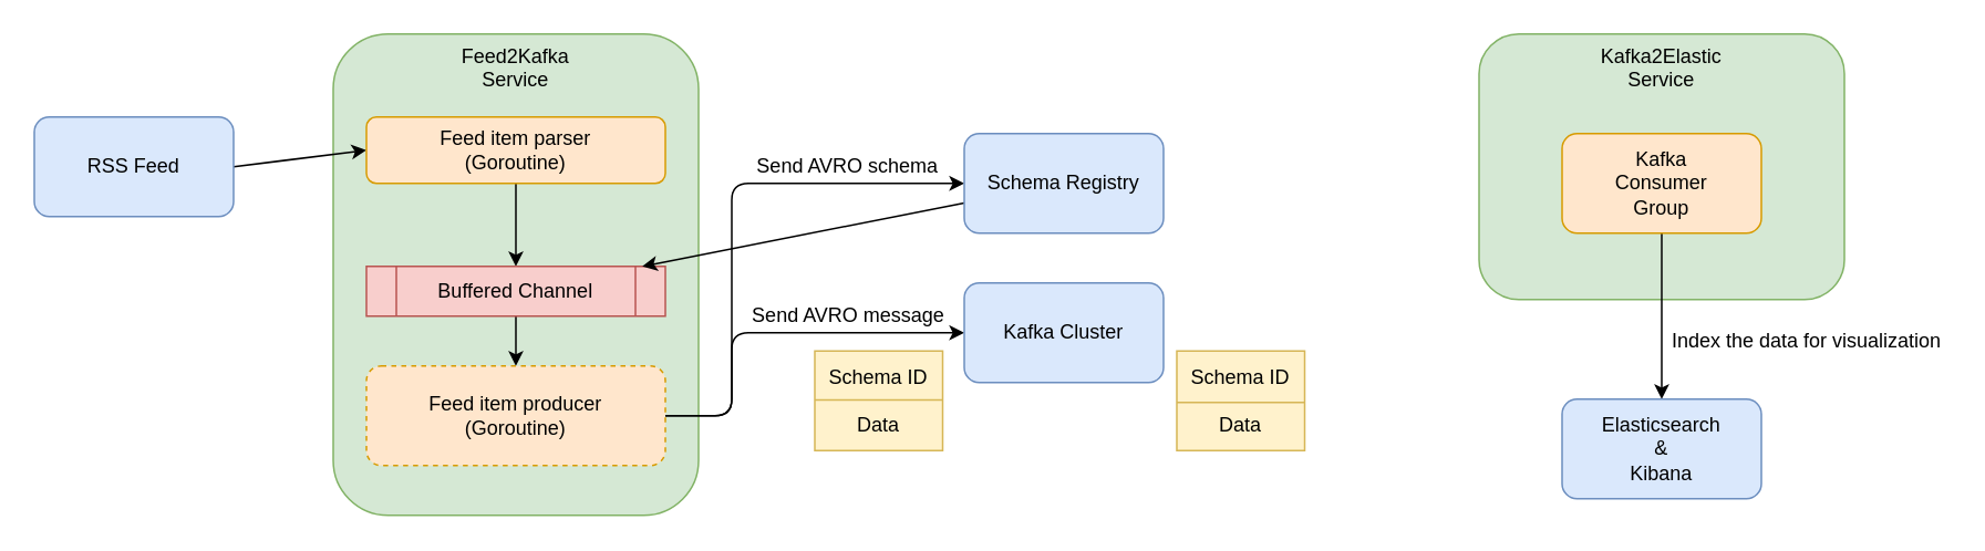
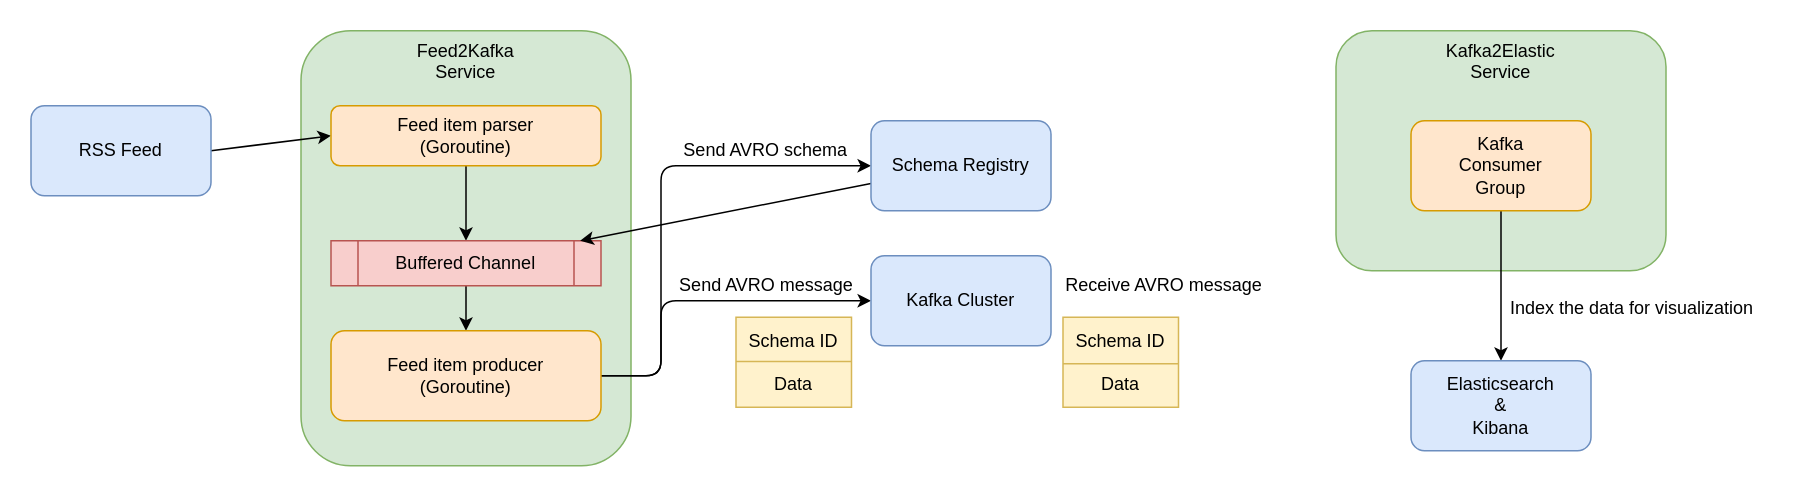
  <mxCell id="0" />
  <mxCell id="1" parent="0" />
  <mxCell id="2" value="Kafka2Elastic&lt;br&gt;Service" style="rounded=1;whiteSpace=wrap;html=1;verticalAlign=top;fillColor=#d5e8d4;strokeColor=#82b366;" parent="1" vertex="1"><mxGeometry x="890" y="20" width="220" height="160" as="geometry" /></mxCell>
  <mxCell id="3" value="Feed2Kafka&lt;br&gt;Service" style="rounded=1;whiteSpace=wrap;html=1;verticalAlign=top;fillColor=#d5e8d4;strokeColor=#82b366;" parent="1" vertex="1"><mxGeometry x="200" y="20" width="220" height="290" as="geometry" /></mxCell>
  <mxCell id="4" style="edgeStyle=none;html=1;entryX=0;entryY=0.5;entryDx=0;entryDy=0;" parent="1" target="6" edge="1"><mxGeometry relative="1" as="geometry"><mxPoint x="140" y="100" as="sourcePoint" /></mxGeometry></mxCell>
  <mxCell id="5" style="edgeStyle=none;html=1;exitX=0.5;exitY=1;exitDx=0;exitDy=0;entryX=0.5;entryY=0;entryDx=0;entryDy=0;" parent="1" source="6" target="8" edge="1"><mxGeometry relative="1" as="geometry" /></mxCell>
  <mxCell id="6" value="Feed item parser&lt;br&gt;(Goroutine)" style="rounded=1;whiteSpace=wrap;html=1;fillColor=#ffe6cc;strokeColor=#d79b00;" parent="1" vertex="1"><mxGeometry x="220" y="70" width="180" height="40" as="geometry" /></mxCell>
  <mxCell id="7" style="edgeStyle=none;html=1;exitX=0.5;exitY=1;exitDx=0;exitDy=0;entryX=0.5;entryY=0;entryDx=0;entryDy=0;" parent="1" source="8" target="11" edge="1"><mxGeometry relative="1" as="geometry" /></mxCell>
  <mxCell id="8" value="Buffered Channel" style="shape=process;whiteSpace=wrap;html=1;backgroundOutline=1;fillColor=#f8cecc;strokeColor=#b85450;" parent="1" vertex="1"><mxGeometry x="220" y="160" width="180" height="30" as="geometry" /></mxCell>
  <mxCell id="9" style="edgeStyle=none;html=1;entryX=0;entryY=0.5;entryDx=0;entryDy=0;exitX=1;exitY=0.5;exitDx=0;exitDy=0;" parent="1" source="11" target="14" edge="1"><mxGeometry relative="1" as="geometry"><Array as="points"><mxPoint x="440" y="250" /><mxPoint x="440" y="110" /></Array></mxGeometry></mxCell>
  <mxCell id="10" style="edgeStyle=none;html=1;exitX=1;exitY=0.5;exitDx=0;exitDy=0;entryX=0;entryY=0.5;entryDx=0;entryDy=0;" parent="1" source="11" target="12" edge="1"><mxGeometry relative="1" as="geometry"><Array as="points"><mxPoint x="440" y="250" /><mxPoint x="440" y="200" /></Array></mxGeometry></mxCell>
- <mxCell id="11" value="Feed item producer&lt;br&gt;(Goroutine)" style="rounded=1;whiteSpace=wrap;html=1;fillColor=#ffe6cc;strokeColor=#d79b00;dashed=1;" parent="1" vertex="1"><mxGeometry x="220" y="220" width="180" height="60" as="geometry" /></mxCell>
+ <mxCell id="11" value="Feed item producer&lt;br&gt;(Goroutine)" style="rounded=1;whiteSpace=wrap;html=1;fillColor=#ffe6cc;strokeColor=#d79b00;" parent="1" vertex="1"><mxGeometry x="220" y="220" width="180" height="60" as="geometry" /></mxCell>
  <mxCell id="12" value="Kafka Cluster" style="rounded=1;whiteSpace=wrap;html=1;fillColor=#dae8fc;strokeColor=#6c8ebf;" parent="1" vertex="1"><mxGeometry x="580" y="170" width="120" height="60" as="geometry" /></mxCell>
  <mxCell id="13" style="edgeStyle=none;html=1;" parent="1" source="14" target="8" edge="1"><mxGeometry relative="1" as="geometry" /></mxCell>
  <mxCell id="14" value="Schema Registry" style="rounded=1;whiteSpace=wrap;html=1;fillColor=#dae8fc;strokeColor=#6c8ebf;" parent="1" vertex="1"><mxGeometry x="580" y="80" width="120" height="60" as="geometry" /></mxCell>
  <mxCell id="15" value="Send AVRO schema" style="text;html=1;strokeColor=none;fillColor=none;align=center;verticalAlign=middle;whiteSpace=wrap;rounded=0;" parent="1" vertex="1"><mxGeometry x="450" y="85" width="120" height="30" as="geometry" /></mxCell>
  <mxCell id="16" value="Send AVRO message" style="text;html=1;align=center;verticalAlign=middle;resizable=0;points=[];autosize=1;strokeColor=none;fillColor=none;" parent="1" vertex="1"><mxGeometry x="445" y="180" width="130" height="20" as="geometry" /></mxCell>
+ <mxCell id="17" value="Receive AVRO message" style="text;html=1;align=center;verticalAlign=middle;resizable=0;points=[];autosize=1;strokeColor=none;fillColor=none;" parent="1" vertex="1"><mxGeometry x="700" y="180" width="150" height="20" as="geometry" /></mxCell>
  <mxCell id="18" style="edgeStyle=none;html=1;exitX=0.5;exitY=1;exitDx=0;exitDy=0;entryX=0.5;entryY=0;entryDx=0;entryDy=0;" parent="1" source="19" target="20" edge="1"><mxGeometry relative="1" as="geometry" /></mxCell>
  <mxCell id="19" value="Kafka&lt;br&gt;Consumer&lt;br&gt;Group" style="rounded=1;whiteSpace=wrap;html=1;fillColor=#ffe6cc;strokeColor=#d79b00;" parent="1" vertex="1"><mxGeometry x="940" y="80" width="120" height="60" as="geometry" /></mxCell>
  <mxCell id="20" value="Elasticsearch&lt;br&gt;&amp;amp; &lt;br&gt;Kibana" style="rounded=1;whiteSpace=wrap;html=1;fillColor=#dae8fc;strokeColor=#6c8ebf;" parent="1" vertex="1"><mxGeometry x="940" y="240" width="120" height="60" as="geometry" /></mxCell>
  <mxCell id="21" value="RSS Feed" style="rounded=1;whiteSpace=wrap;html=1;fillColor=#dae8fc;strokeColor=#6c8ebf;" parent="1" vertex="1"><mxGeometry x="20" y="70" width="120" height="60" as="geometry" /></mxCell>
  <mxCell id="22" value="Schema ID&lt;br&gt;&lt;br&gt;Data" style="whiteSpace=wrap;html=1;fillColor=#fff2cc;strokeColor=#d6b656;" parent="1" vertex="1"><mxGeometry x="490" y="211" width="77" height="60" as="geometry" /></mxCell>
  <mxCell id="23" value="" style="endArrow=none;html=1;entryX=1;entryY=0.5;entryDx=0;entryDy=0;strokeColor=#D6B656;" parent="1" edge="1"><mxGeometry width="50" height="50" relative="1" as="geometry"><mxPoint x="490" y="240.5" as="sourcePoint" /><mxPoint x="567" y="240.5" as="targetPoint" /></mxGeometry></mxCell>
  <mxCell id="24" value="Schema ID&lt;br&gt;&lt;br&gt;Data" style="whiteSpace=wrap;html=1;fillColor=#fff2cc;strokeColor=#d6b656;" parent="1" vertex="1"><mxGeometry x="708" y="211" width="77" height="60" as="geometry" /></mxCell>
  <mxCell id="25" value="" style="endArrow=none;html=1;entryX=1;entryY=0.5;entryDx=0;entryDy=0;strokeColor=#d6b656;" parent="1" edge="1"><mxGeometry width="50" height="50" relative="1" as="geometry"><mxPoint x="708" y="242" as="sourcePoint" /><mxPoint x="785" y="242" as="targetPoint" /></mxGeometry></mxCell>
  <mxCell id="26" value="Index the data for visualization" style="text;html=1;align=center;verticalAlign=middle;resizable=0;points=[];autosize=1;strokeColor=none;fillColor=none;" parent="1" vertex="1"><mxGeometry x="1000" y="196" width="173" height="17" as="geometry" /></mxCell>
